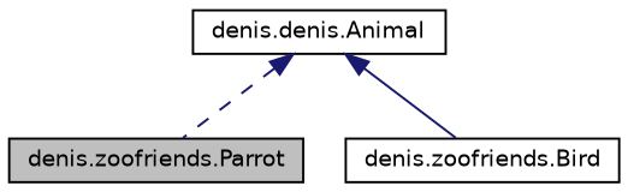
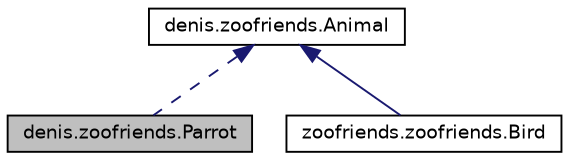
  digraph {
    node [color=black fillcolor=white fontname=Helvetica fontsize=10 shape=record style=filled]
    edge [color=midnightblue dir=back fontname=Helvetica fontsize=10 labelfontname=Helvetica labelfontsize=10]
    n1 [fillcolor=grey75 fontcolor=black height=0.2 label="denis.zoofriends.Parrot" width=0.4]
-   n2 [height=0.2 label="denis.zoofriends.Bird" width=0.4]
-   n3 [height=0.2 label="denis.denis.Animal" width=0.4]
+   n2 [height=0.2 label="zoofriends.zoofriends.Bird" width=0.4]
+   n3 [height=0.2 label="denis.zoofriends.Animal" width=0.4]
    n3 -> n1 [style=dashed]
    n3 -> n2 [style=solid]
  }
